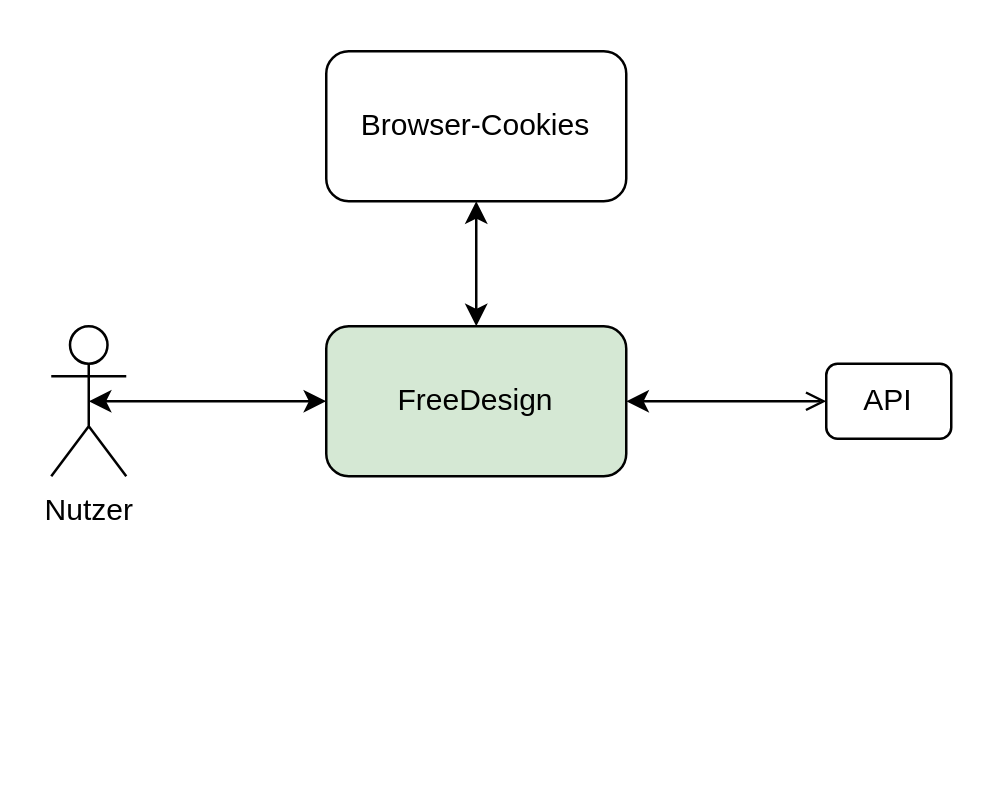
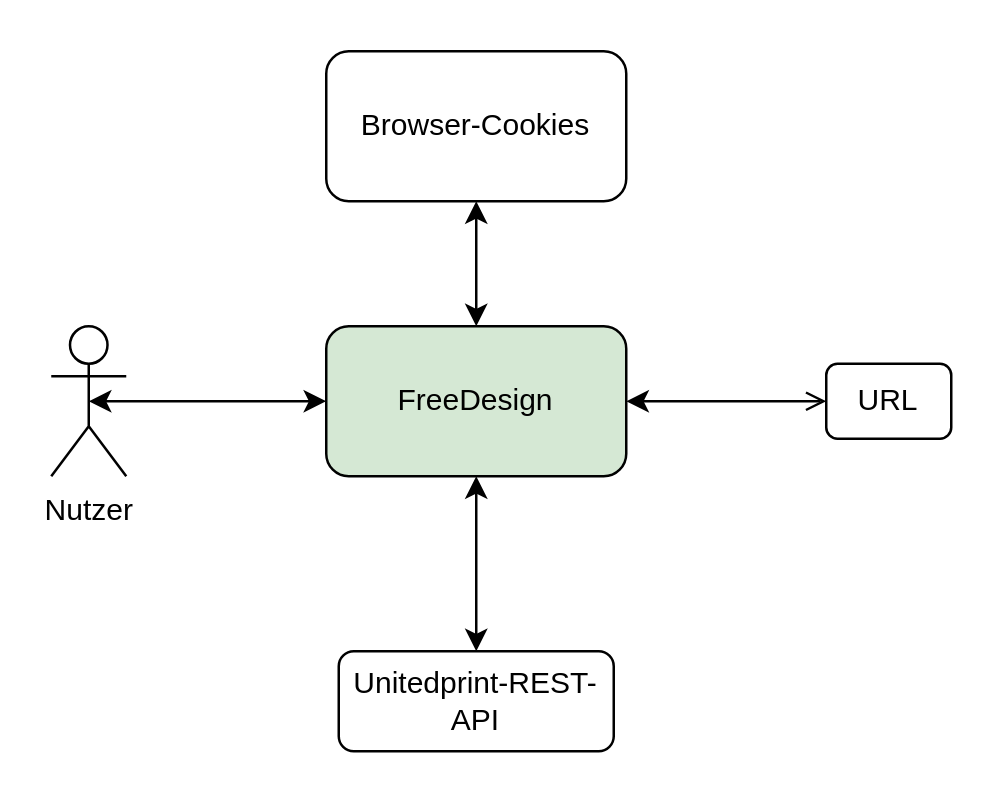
  <mxCell id="0" />
  <mxCell id="1" parent="0" />
  <mxCell id="2" value="FreeDesign" style="rounded=1;whiteSpace=wrap;html=1;fillColor=#d5e8d4;" parent="1" vertex="1"><mxGeometry x="130" y="130" width="120" height="60" as="geometry" /></mxCell>
+ <mxCell id="3" value="Unitedprint-REST-API" style="rounded=1;whiteSpace=wrap;html=1;" parent="1" vertex="1"><mxGeometry x="135" y="260" width="110" height="40" as="geometry" /></mxCell>
+ <mxCell id="4" value="" style="endArrow=classic;startArrow=classic;html=1;entryX=0.5;entryY=1;entryDx=0;entryDy=0;exitX=0.5;exitY=0;exitDx=0;exitDy=0;" parent="1" source="3" target="2" edge="1"><mxGeometry width="50" height="50" relative="1" as="geometry"><mxPoint x="70" y="280" as="sourcePoint" /><mxPoint x="120" y="230" as="targetPoint" /></mxGeometry></mxCell>
  <mxCell id="5" value="Nutzer" style="shape=umlActor;verticalLabelPosition=bottom;verticalAlign=top;html=1;outlineConnect=0;" parent="1" vertex="1"><mxGeometry x="20" y="130" width="30" height="60" as="geometry" /></mxCell>
  <mxCell id="6" value="" style="endArrow=classic;startArrow=classic;html=1;entryX=0;entryY=0.5;entryDx=0;entryDy=0;exitX=0.5;exitY=0.5;exitDx=0;exitDy=0;exitPerimeter=0;" parent="1" source="5" target="2" edge="1"><mxGeometry width="50" height="50" relative="1" as="geometry"><mxPoint x="70" y="250" as="sourcePoint" /><mxPoint x="120" y="200" as="targetPoint" /></mxGeometry></mxCell>
  <mxCell id="7" value="" style="endArrow=open;startArrow=classic;html=1;exitX=1;exitY=0.5;exitDx=0;exitDy=0;" parent="1" source="2" target="8" edge="1"><mxGeometry width="50" height="50" relative="1" as="geometry"><mxPoint x="310" y="170" as="sourcePoint" /><mxPoint x="360" y="120" as="targetPoint" /></mxGeometry></mxCell>
- <mxCell id="8" value="API" style="rounded=1;whiteSpace=wrap;html=1;" parent="1" vertex="1"><mxGeometry x="330" y="145" width="50" height="30" as="geometry" /></mxCell>
+ <mxCell id="8" value="URL" style="rounded=1;whiteSpace=wrap;html=1;" parent="1" vertex="1"><mxGeometry x="330" y="145" width="50" height="30" as="geometry" /></mxCell>
  <mxCell id="9" value="Browser-Cookies" style="rounded=1;whiteSpace=wrap;html=1;" vertex="1" parent="1"><mxGeometry x="130" y="20" width="120" height="60" as="geometry" /></mxCell>
  <mxCell id="10" value="" style="endArrow=classic;startArrow=classic;html=1;entryX=0.5;entryY=1;entryDx=0;entryDy=0;exitX=0.5;exitY=0;exitDx=0;exitDy=0;" edge="1" parent="1" source="2" target="9"><mxGeometry width="50" height="50" relative="1" as="geometry"><mxPoint x="40" y="120" as="sourcePoint" /><mxPoint x="90" y="70" as="targetPoint" /></mxGeometry></mxCell>
